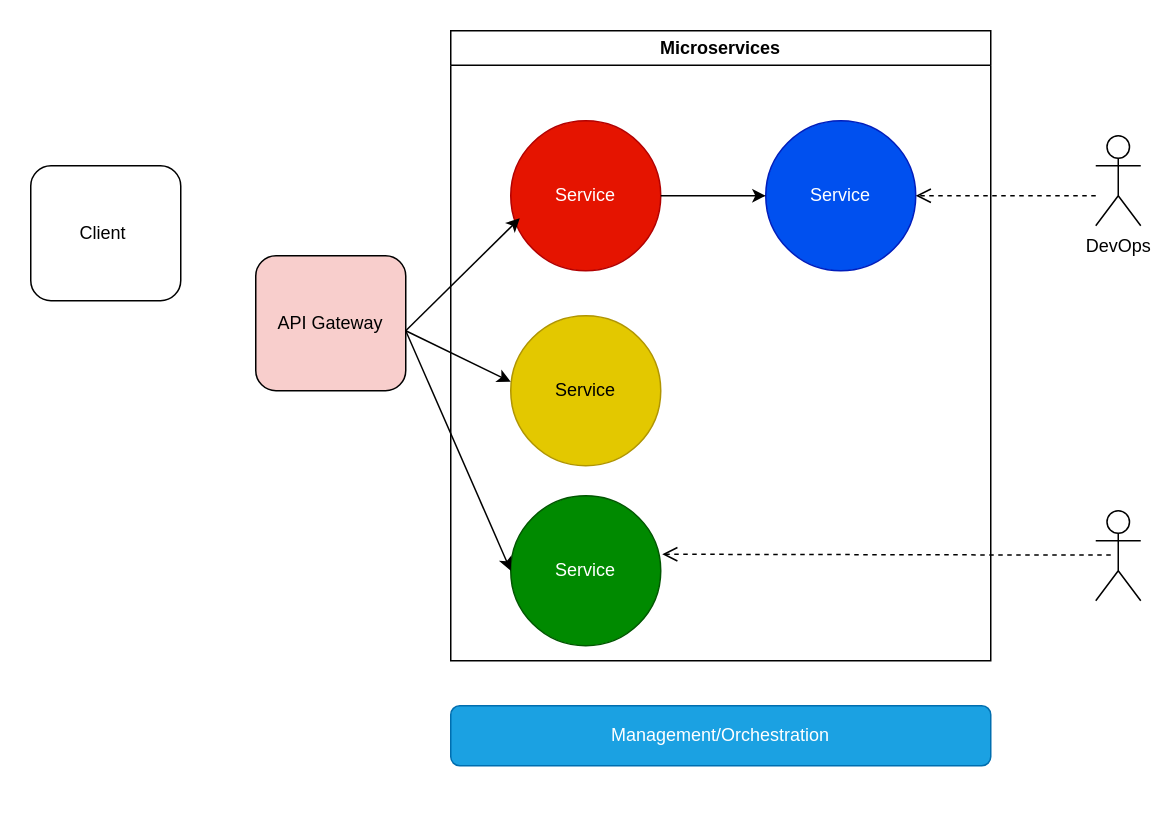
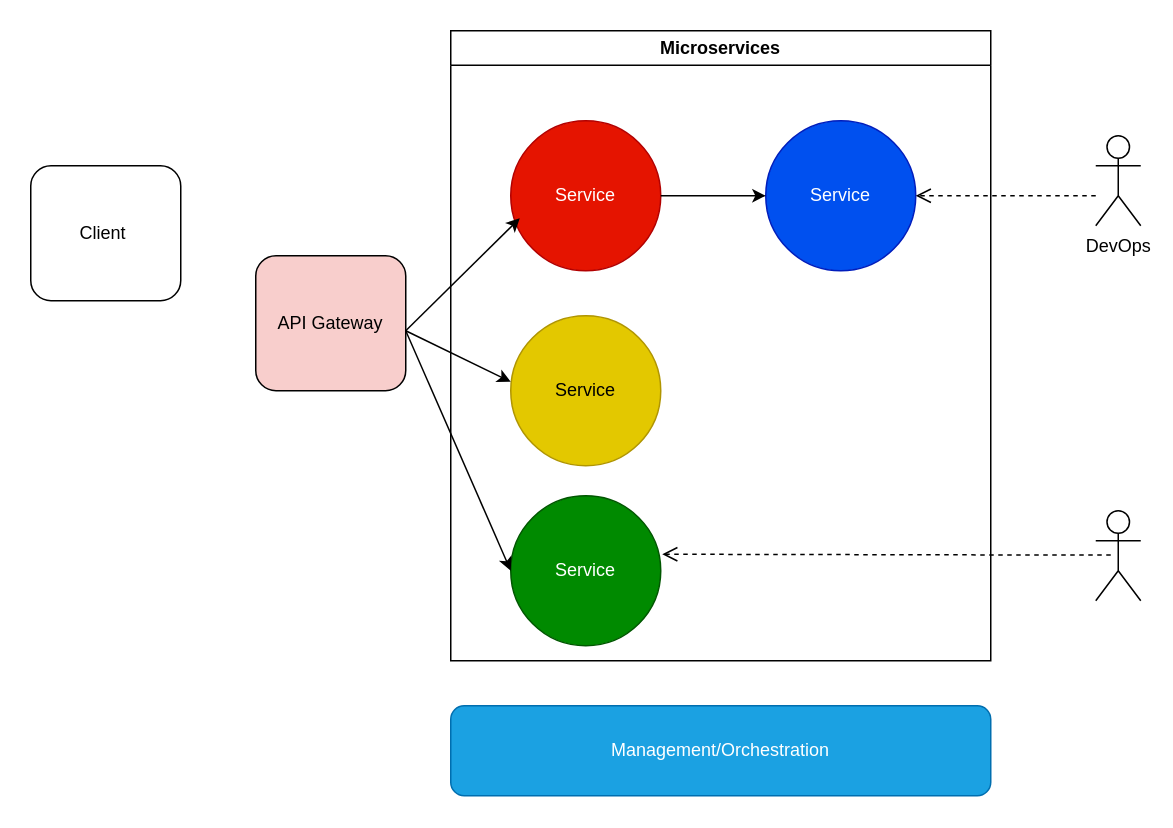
  <mxCell id="0" />
  <mxCell id="1" parent="0" />
  <mxCell id="2" value="Client&amp;nbsp;" style="rounded=1;whiteSpace=wrap;html=1;" vertex="1" parent="1"><mxGeometry x="20" y="110" width="100" height="90" as="geometry" /></mxCell>
  <mxCell id="3" value="API Gateway" style="rounded=1;whiteSpace=wrap;html=1;fillColor=#f8cecc;" vertex="1" parent="1"><mxGeometry x="170" y="170" width="100" height="90" as="geometry" /></mxCell>
  <mxCell id="4" value="Microservices" style="swimlane;whiteSpace=wrap;html=1;" vertex="1" parent="1"><mxGeometry x="300" y="20" width="360" height="420" as="geometry" /></mxCell>
  <mxCell id="5" value="Service" style="ellipse;whiteSpace=wrap;html=1;aspect=fixed;fillColor=light-dark(#e51400, #ff1500);fontColor=#ffffff;strokeColor=#B20000;" vertex="1" parent="4"><mxGeometry x="40" y="60" width="100" height="100" as="geometry" /></mxCell>
  <mxCell id="6" value="&lt;font style=&quot;color: light-dark(rgb(0, 0, 0), rgb(0, 0, 0));&quot;&gt;Service&lt;/font&gt;" style="ellipse;whiteSpace=wrap;html=1;aspect=fixed;fillColor=light-dark(#E3C800,#FFFF00);fontColor=#000000;strokeColor=#B09500;" vertex="1" parent="4"><mxGeometry x="40" y="190" width="100" height="100" as="geometry" /></mxCell>
  <mxCell id="7" value="Service" style="ellipse;whiteSpace=wrap;html=1;aspect=fixed;fillColor=#008a00;fontColor=#ffffff;strokeColor=#005700;" vertex="1" parent="4"><mxGeometry x="40" y="310" width="100" height="100" as="geometry" /></mxCell>
  <mxCell id="8" value="Service" style="ellipse;whiteSpace=wrap;html=1;aspect=fixed;fillColor=#0050ef;fontColor=#ffffff;strokeColor=#001DBC;" vertex="1" parent="4"><mxGeometry x="210" y="60" width="100" height="100" as="geometry" /></mxCell>
  <mxCell id="9" value="" style="endArrow=classic;html=1;rounded=0;entryX=0;entryY=0.5;entryDx=0;entryDy=0;" edge="1" parent="4" target="8"><mxGeometry width="50" height="50" relative="1" as="geometry"><mxPoint x="140" y="110" as="sourcePoint" /><mxPoint x="190" y="60" as="targetPoint" /></mxGeometry></mxCell>
  <mxCell id="10" value="DevOps" style="shape=umlActor;verticalLabelPosition=bottom;verticalAlign=top;html=1;outlineConnect=0;" vertex="1" parent="1"><mxGeometry x="730" y="90" width="30" height="60" as="geometry" /></mxCell>
  <mxCell id="11" value="" style="shape=umlActor;verticalLabelPosition=bottom;verticalAlign=top;html=1;outlineConnect=0;" vertex="1" parent="1"><mxGeometry x="730" y="340" width="30" height="60" as="geometry" /></mxCell>
  <mxCell id="12" value="" style="endArrow=classic;html=1;rounded=0;entryX=0.06;entryY=0.65;entryDx=0;entryDy=0;entryPerimeter=0;" edge="1" parent="1" target="5"><mxGeometry width="50" height="50" relative="1" as="geometry"><mxPoint x="270" y="220" as="sourcePoint" /><mxPoint x="320" y="170" as="targetPoint" /></mxGeometry></mxCell>
  <mxCell id="13" value="" style="endArrow=classic;html=1;rounded=0;entryX=0;entryY=0.44;entryDx=0;entryDy=0;entryPerimeter=0;" edge="1" parent="1" target="6"><mxGeometry width="50" height="50" relative="1" as="geometry"><mxPoint x="270" y="220" as="sourcePoint" /><mxPoint x="320" y="170" as="targetPoint" /></mxGeometry></mxCell>
  <mxCell id="14" value="" style="endArrow=classic;html=1;rounded=0;entryX=0;entryY=0.5;entryDx=0;entryDy=0;" edge="1" parent="1" target="7"><mxGeometry width="50" height="50" relative="1" as="geometry"><mxPoint x="270" y="220" as="sourcePoint" /><mxPoint x="320" y="170" as="targetPoint" /></mxGeometry></mxCell>
  <mxCell id="15" value="" style="html=1;verticalAlign=bottom;endArrow=open;dashed=1;endSize=8;curved=0;rounded=0;entryX=1;entryY=0.5;entryDx=0;entryDy=0;" edge="1" parent="1" target="8"><mxGeometry relative="1" as="geometry"><mxPoint x="730" y="130" as="sourcePoint" /><mxPoint x="660" y="160" as="targetPoint" /><Array as="points"><mxPoint x="680" y="130" /></Array></mxGeometry></mxCell>
  <mxCell id="16" value="" style="html=1;verticalAlign=bottom;endArrow=open;dashed=1;endSize=8;curved=0;rounded=0;entryX=1.01;entryY=0.39;entryDx=0;entryDy=0;entryPerimeter=0;" edge="1" parent="1" target="7"><mxGeometry relative="1" as="geometry"><mxPoint x="740" y="369.5" as="sourcePoint" /><mxPoint x="520" y="370" as="targetPoint" /><Array as="points"><mxPoint x="690" y="369.5" /></Array></mxGeometry></mxCell>
- <mxCell id="17" value="Management/Orchestration" style="rounded=1;whiteSpace=wrap;html=1;fillColor=#1ba1e2;fontColor=#ffffff;strokeColor=#006EAF;" vertex="1" parent="1"><mxGeometry x="300" y="470" width="360" height="40" as="geometry" /></mxCell>
+ <mxCell id="17" value="Management/Orchestration" style="rounded=1;whiteSpace=wrap;html=1;fillColor=#1ba1e2;fontColor=#ffffff;strokeColor=#006EAF;" vertex="1" parent="1"><mxGeometry x="300" y="470" width="360" height="60" as="geometry" /></mxCell>
